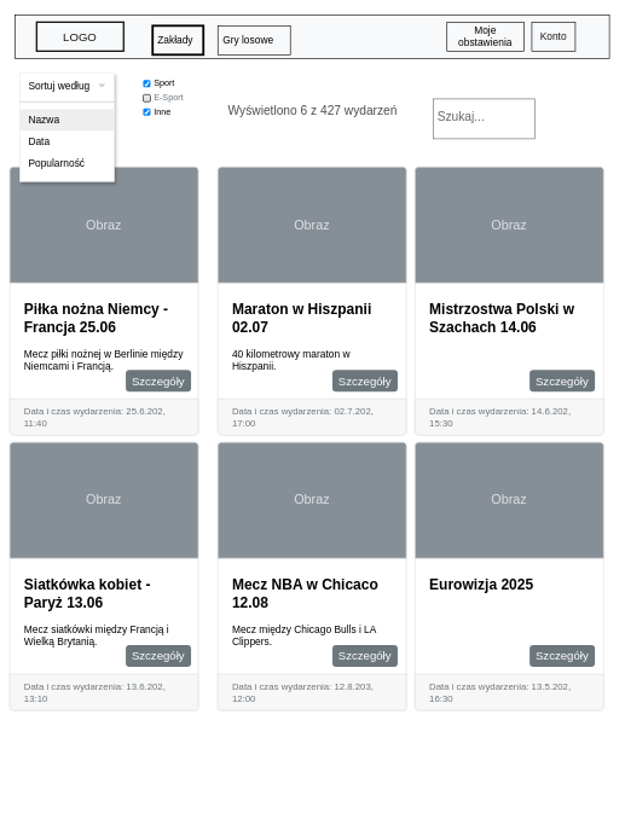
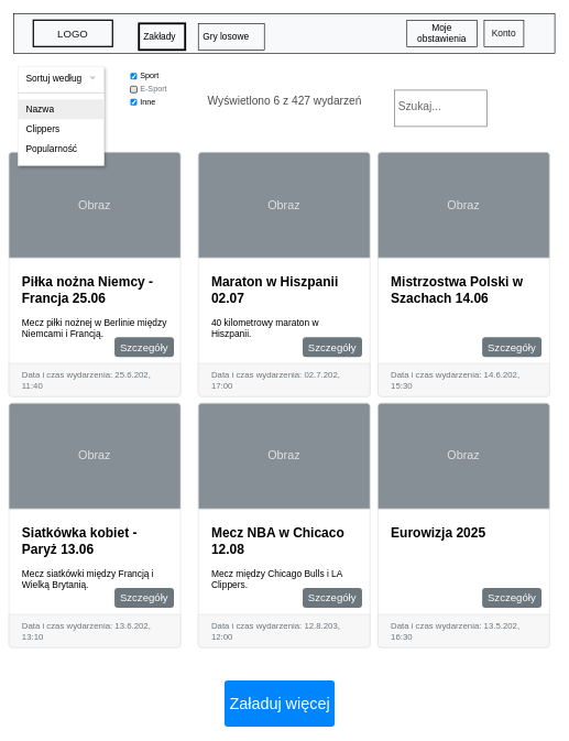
  <mxCell id="0" />
  <mxCell id="1" parent="0" />
  <mxCell id="2" value="" style="html=1;shadow=0;dashed=0;fillColor=#F8F9FA;strokeColor=default;fontSize=16;fontColor=#7C7C7D;align=right;spacing=15;" vertex="1" parent="1"><mxGeometry x="20" y="20" width="820" height="60" as="geometry" /></mxCell>
  <mxCell id="3" value="Konto" style="text;strokeColor=default;align=center;verticalAlign=middle;spacingLeft=10;spacingRight=10;points=[[0,0.5],[1,0.5]];portConstraint=eastwest;rotatable=0;whiteSpace=wrap;html=1;fillColor=none;fontColor=#181819;fontSize=14;" vertex="1" parent="2"><mxGeometry x="713" y="10" width="60" height="40" as="geometry" /></mxCell>
  <mxCell id="4" value="Gry losowe" style="text;strokeColor=default;align=left;verticalAlign=middle;spacingLeft=5;spacingRight=10;points=[[0,0.5],[1,0.5]];portConstraint=eastwest;rotatable=0;whiteSpace=wrap;html=1;fillColor=none;fontColor=#000000;fontSize=14;" vertex="1" parent="2"><mxGeometry x="280" y="15" width="100" height="40" as="geometry" /></mxCell>
  <mxCell id="5" value="Zakłady" style="text;strokeColor=default;align=left;verticalAlign=middle;spacingLeft=5;spacingRight=10;points=[[0,0.5],[1,0.5]];portConstraint=eastwest;rotatable=0;whiteSpace=wrap;html=1;fillColor=none;fontColor=#000000;fontSize=14;strokeWidth=3;" vertex="1" parent="2"><mxGeometry x="190" y="15" width="70" height="40" as="geometry" /></mxCell>
  <mxCell id="6" value="LOGO" style="text;strokeColor=default;align=center;verticalAlign=middle;spacingLeft=10;spacingRight=10;points=[[0,0.5],[1,0.5]];portConstraint=eastwest;rotatable=0;whiteSpace=wrap;html=1;fillColor=none;fontColor=#181819;fontSize=16;strokeWidth=2;" vertex="1" parent="2"><mxGeometry x="30" y="10" width="120" height="40" as="geometry" /></mxCell>
  <mxCell id="7" value="Moje obstawienia" style="text;strokeColor=default;align=center;verticalAlign=middle;spacingLeft=10;spacingRight=10;points=[[0,0.5],[1,0.5]];portConstraint=eastwest;rotatable=0;whiteSpace=wrap;html=1;fillColor=none;fontColor=#000000;fontSize=14;" vertex="1" parent="2"><mxGeometry x="596" y="10" width="106" height="40" as="geometry" /></mxCell>
  <mxCell id="8" value="&lt;b&gt;&lt;font style=&quot;font-size: 20px&quot;&gt;Piłka nożna Niemcy - Francja 25.06&lt;/font&gt;&lt;/b&gt;&lt;br&gt;&lt;div&gt;&lt;br&gt;&lt;/div&gt;&lt;div&gt;Mecz piłki nożnej w Berlinie między Niemcami i Francją.&lt;/div&gt;" style="html=1;shadow=0;dashed=0;shape=mxgraph.bootstrap.rrect;rSize=5;strokeColor=#DFDFDF;html=1;whiteSpace=wrap;fillColor=#ffffff;fontColor=#000000;verticalAlign=top;align=left;spacing=20;spacingBottom=0;fontSize=14;spacingTop=160;" vertex="1" parent="1"><mxGeometry width="260" height="370" relative="1" as="geometry"><mxPoint x="13" y="230" as="offset" /></mxGeometry></mxCell>
  <mxCell id="9" value="Obraz" style="html=1;shadow=0;dashed=0;shape=mxgraph.bootstrap.topButton;rSize=5;perimeter=none;whiteSpace=wrap;fillColor=#868E96;strokeColor=#DFDFDF;fontColor=#DEE2E6;resizeWidth=1;fontSize=18;" vertex="1" parent="8"><mxGeometry width="260" height="160" relative="1" as="geometry" /></mxCell>
  <mxCell id="10" value="Data i czas wydarzenia: 25.6.202, 11:40" style="html=1;shadow=0;dashed=0;shape=mxgraph.bootstrap.bottomButton;rSize=5;perimeter=none;whiteSpace=wrap;fillColor=#F7F7F7;strokeColor=#DFDFDF;fontColor=#6C767D;resizeWidth=1;fontSize=13;align=left;spacing=20;" vertex="1" parent="8"><mxGeometry y="1" width="260" height="50" relative="1" as="geometry"><mxPoint y="-50" as="offset" /></mxGeometry></mxCell>
  <mxCell id="11" value="Szczegóły" style="html=1;shadow=0;dashed=0;shape=mxgraph.bootstrap.rrect;rSize=5;strokeColor=none;strokeWidth=1;fillColor=#6C767D;fontColor=#FFFFFF;whiteSpace=wrap;align=center;verticalAlign=middle;spacingLeft=0;fontStyle=0;fontSize=16;spacing=5;" vertex="1" parent="8"><mxGeometry x="160" y="280" width="90" height="30" as="geometry" /></mxCell>
  <mxCell id="12" value="&lt;b&gt;&lt;font style=&quot;font-size: 20px&quot;&gt;Maraton w Hiszpanii 02.07&lt;/font&gt;&lt;/b&gt;&lt;br&gt;&lt;div&gt;&lt;br&gt;&lt;/div&gt;&lt;div&gt;40 kilometrowy maraton w Hiszpanii.&lt;/div&gt;" style="html=1;shadow=0;dashed=0;shape=mxgraph.bootstrap.rrect;rSize=5;strokeColor=#DFDFDF;html=1;whiteSpace=wrap;fillColor=#ffffff;fontColor=#000000;verticalAlign=top;align=left;spacing=20;spacingBottom=0;fontSize=14;spacingTop=160;" vertex="1" parent="1"><mxGeometry x="300" y="230" width="260" height="370" as="geometry" /></mxCell>
  <mxCell id="13" value="Obraz" style="html=1;shadow=0;dashed=0;shape=mxgraph.bootstrap.topButton;rSize=5;perimeter=none;whiteSpace=wrap;fillColor=#868E96;strokeColor=#DFDFDF;fontColor=#DEE2E6;resizeWidth=1;fontSize=18;" vertex="1" parent="12"><mxGeometry width="260" height="160" relative="1" as="geometry" /></mxCell>
  <mxCell id="14" value="Data i czas wydarzenia: 02.7.202, 17:00" style="html=1;shadow=0;dashed=0;shape=mxgraph.bootstrap.bottomButton;rSize=5;perimeter=none;whiteSpace=wrap;fillColor=#F7F7F7;strokeColor=#DFDFDF;fontColor=#6C767D;resizeWidth=1;fontSize=13;align=left;spacing=20;" vertex="1" parent="12"><mxGeometry y="1" width="260" height="50" relative="1" as="geometry"><mxPoint y="-50" as="offset" /></mxGeometry></mxCell>
  <mxCell id="15" value="Szczegóły" style="html=1;shadow=0;dashed=0;shape=mxgraph.bootstrap.rrect;rSize=5;strokeColor=none;strokeWidth=1;fillColor=#6C767D;fontColor=#FFFFFF;whiteSpace=wrap;align=center;verticalAlign=middle;spacingLeft=0;fontStyle=0;fontSize=16;spacing=5;" vertex="1" parent="12"><mxGeometry x="158" y="280" width="90" height="30" as="geometry" /></mxCell>
  <mxCell id="16" value="&lt;b&gt;&lt;font style=&quot;font-size: 20px&quot;&gt;Mistrzostwa Polski w Szachach 14.06&lt;/font&gt;&lt;/b&gt;&lt;br&gt;&lt;div&gt;&lt;br&gt;&lt;/div&gt;&lt;div&gt;&lt;br&gt;&lt;/div&gt;" style="html=1;shadow=0;dashed=0;shape=mxgraph.bootstrap.rrect;rSize=5;strokeColor=#DFDFDF;html=1;whiteSpace=wrap;fillColor=#ffffff;fontColor=#000000;verticalAlign=top;align=left;spacing=20;spacingBottom=0;fontSize=14;spacingTop=160;" vertex="1" parent="1"><mxGeometry x="572" y="230" width="260" height="370" as="geometry" /></mxCell>
  <mxCell id="17" value="Obraz" style="html=1;shadow=0;dashed=0;shape=mxgraph.bootstrap.topButton;rSize=5;perimeter=none;whiteSpace=wrap;fillColor=#868E96;strokeColor=#DFDFDF;fontColor=#DEE2E6;resizeWidth=1;fontSize=18;" vertex="1" parent="16"><mxGeometry width="260" height="160" relative="1" as="geometry" /></mxCell>
  <mxCell id="18" value="Data i czas wydarzenia: 14.6.202, 15:30" style="html=1;shadow=0;dashed=0;shape=mxgraph.bootstrap.bottomButton;rSize=5;perimeter=none;whiteSpace=wrap;fillColor=#F7F7F7;strokeColor=#DFDFDF;fontColor=#6C767D;resizeWidth=1;fontSize=13;align=left;spacing=20;" vertex="1" parent="16"><mxGeometry y="1" width="260" height="50" relative="1" as="geometry"><mxPoint y="-50" as="offset" /></mxGeometry></mxCell>
  <mxCell id="19" value="Szczegóły" style="html=1;shadow=0;dashed=0;shape=mxgraph.bootstrap.rrect;rSize=5;strokeColor=none;strokeWidth=1;fillColor=#6C767D;fontColor=#FFFFFF;whiteSpace=wrap;align=center;verticalAlign=middle;spacingLeft=0;fontStyle=0;fontSize=16;spacing=5;" vertex="1" parent="16"><mxGeometry x="158" y="280" width="90" height="30" as="geometry" /></mxCell>
  <mxCell id="20" value="Szukaj..." style="strokeWidth=1;shadow=0;dashed=0;align=center;html=1;shape=mxgraph.mockup.text.textBox;fontColor=#666666;align=left;fontSize=17;spacingLeft=4;spacingTop=-3;whiteSpace=wrap;strokeColor=#666666;mainText=" vertex="1" parent="1"><mxGeometry x="597" y="136" width="140" height="55" as="geometry" /></mxCell>
  <mxCell id="21" value="" style="swimlane;shape=rect;strokeColor=#eeeeee;fillColor=#ffffff;fontColor=#000000;fontStyle=0;childLayout=stackLayout;horizontal=1;startSize=0;horizontalStack=0;resizeParent=1;resizeParentMax=0;resizeLast=0;collapsible=0;marginBottom=0;whiteSpace=wrap;html=1;shadow=1;" vertex="1" parent="1"><mxGeometry x="27" y="100" width="130" height="150" as="geometry" /></mxCell>
  <mxCell id="22" value="Sortuj według" style="text;strokeColor=none;align=left;verticalAlign=middle;spacingLeft=10;spacingRight=10;overflow=hidden;points=[[0,0.5],[1,0.5]];portConstraint=eastwest;rotatable=0;whiteSpace=wrap;html=1;shape=mxgraph.bootstrap.topButton;rSize=3;fillColor=none;fontSize=14;fontColor=inherit;" vertex="1" parent="21"><mxGeometry width="130" height="36" as="geometry" /></mxCell>
  <mxCell id="23" value="" style="shape=triangle;direction=south;fillColor=#CCCCCC;strokeColor=none;perimeter=none;sketch=0;" vertex="1" parent="22"><mxGeometry x="1" y="0.5" width="10" height="5" relative="1" as="geometry"><mxPoint x="-22" y="-2.5" as="offset" /></mxGeometry></mxCell>
  <mxCell id="24" value="" style="line;strokeWidth=0.25;fillColor=none;align=left;verticalAlign=middle;spacingTop=-1;spacingLeft=3;spacingRight=3;rotatable=0;labelPosition=right;points=[];portConstraint=eastwest;" vertex="1" parent="21"><mxGeometry y="36" width="130" height="8" as="geometry" /></mxCell>
  <mxCell id="25" value="" style="text;strokeColor=none;align=left;verticalAlign=middle;spacingLeft=10;spacingRight=10;overflow=hidden;points=[[0,0.5],[1,0.5]];portConstraint=eastwest;rotatable=0;whiteSpace=wrap;html=1;rSize=5;fillColor=none;fontColor=inherit;fontSize=14;" vertex="1" parent="21"><mxGeometry y="44" width="130" height="6" as="geometry" /></mxCell>
  <mxCell id="26" value="Nazwa" style="text;strokeColor=none;align=left;verticalAlign=middle;spacingLeft=10;spacingRight=10;overflow=hidden;points=[[0,0.5],[1,0.5]];portConstraint=eastwest;rotatable=0;whiteSpace=wrap;html=1;rSize=5;fillColor=#EEEEEE;fontColor=inherit;fontSize=14;" vertex="1" parent="21"><mxGeometry y="50" width="130" height="30" as="geometry" /></mxCell>
- <mxCell id="27" value="Data" style="text;strokeColor=none;align=left;verticalAlign=middle;spacingLeft=10;spacingRight=10;overflow=hidden;points=[[0,0.5],[1,0.5]];portConstraint=eastwest;rotatable=0;whiteSpace=wrap;html=1;rSize=5;fillColor=none;fontColor=inherit;fontSize=14;" vertex="1" parent="21"><mxGeometry y="80" width="130" height="30" as="geometry" /></mxCell>
+ <mxCell id="27" value="Clippers" style="text;strokeColor=none;align=left;verticalAlign=middle;spacingLeft=10;spacingRight=10;overflow=hidden;points=[[0,0.5],[1,0.5]];portConstraint=eastwest;rotatable=0;whiteSpace=wrap;html=1;rSize=5;fillColor=none;fontColor=inherit;fontSize=14;" vertex="1" parent="21"><mxGeometry y="80" width="130" height="30" as="geometry" /></mxCell>
  <mxCell id="28" value="Popularność" style="text;strokeColor=none;align=left;verticalAlign=middle;spacingLeft=10;spacingRight=10;overflow=hidden;points=[[0,0.5],[1,0.5]];portConstraint=eastwest;rotatable=0;whiteSpace=wrap;html=1;shape=mxgraph.bootstrap.bottomButton;rSize=5;fillColor=none;fontColor=inherit;fontSize=14;" vertex="1" parent="21"><mxGeometry y="110" width="130" height="30" as="geometry" /></mxCell>
  <mxCell id="29" value="" style="text;strokeColor=none;align=left;verticalAlign=middle;spacingLeft=10;spacingRight=10;overflow=hidden;points=[[0,0.5],[1,0.5]];portConstraint=eastwest;rotatable=0;whiteSpace=wrap;html=1;rSize=5;fillColor=none;fontColor=inherit;fontSize=14;" vertex="1" parent="21"><mxGeometry y="140" width="130" height="10" as="geometry" /></mxCell>
  <mxCell id="30" value="&lt;b&gt;&lt;font style=&quot;font-size: 20px&quot;&gt;Siatkówka kobiet - Paryż 13.06&lt;/font&gt;&lt;/b&gt;&lt;div&gt;&lt;br&gt;&lt;/div&gt;&lt;div&gt;Mecz siatkówki między Francją i Wielką Brytanią.&lt;/div&gt;" style="html=1;shadow=0;dashed=0;shape=mxgraph.bootstrap.rrect;rSize=5;strokeColor=#DFDFDF;html=1;whiteSpace=wrap;fillColor=#ffffff;fontColor=#000000;verticalAlign=top;align=left;spacing=20;spacingBottom=0;fontSize=14;spacingTop=160;" vertex="1" parent="1"><mxGeometry width="260" height="370" relative="1" as="geometry"><mxPoint x="13" y="610" as="offset" /></mxGeometry></mxCell>
  <mxCell id="31" value="Obraz" style="html=1;shadow=0;dashed=0;shape=mxgraph.bootstrap.topButton;rSize=5;perimeter=none;whiteSpace=wrap;fillColor=#868E96;strokeColor=#DFDFDF;fontColor=#DEE2E6;resizeWidth=1;fontSize=18;" vertex="1" parent="30"><mxGeometry width="260" height="160" relative="1" as="geometry" /></mxCell>
  <mxCell id="32" value="Data i czas wydarzenia: 13.6.202, 13:10" style="html=1;shadow=0;dashed=0;shape=mxgraph.bootstrap.bottomButton;rSize=5;perimeter=none;whiteSpace=wrap;fillColor=#F7F7F7;strokeColor=#DFDFDF;fontColor=#6C767D;resizeWidth=1;fontSize=13;align=left;spacing=20;" vertex="1" parent="30"><mxGeometry y="1" width="260" height="50" relative="1" as="geometry"><mxPoint y="-50" as="offset" /></mxGeometry></mxCell>
  <mxCell id="33" value="Szczegóły" style="html=1;shadow=0;dashed=0;shape=mxgraph.bootstrap.rrect;rSize=5;strokeColor=none;strokeWidth=1;fillColor=#6C767D;fontColor=#FFFFFF;whiteSpace=wrap;align=center;verticalAlign=middle;spacingLeft=0;fontStyle=0;fontSize=16;spacing=5;" vertex="1" parent="30"><mxGeometry x="160" y="280" width="90" height="30" as="geometry" /></mxCell>
  <mxCell id="34" value="&lt;b&gt;&lt;font style=&quot;font-size: 20px&quot;&gt;Mecz NBA w Chicaco 12.08&lt;/font&gt;&lt;/b&gt;&lt;div&gt;&lt;br&gt;&lt;/div&gt;&lt;div&gt;Mecz między Chicago Bulls i LA Clippers.&lt;/div&gt;" style="html=1;shadow=0;dashed=0;shape=mxgraph.bootstrap.rrect;rSize=5;strokeColor=#DFDFDF;html=1;whiteSpace=wrap;fillColor=#ffffff;fontColor=#000000;verticalAlign=top;align=left;spacing=20;spacingBottom=0;fontSize=14;spacingTop=160;" vertex="1" parent="1"><mxGeometry x="300" y="610" width="260" height="370" as="geometry" /></mxCell>
  <mxCell id="35" value="Obraz" style="html=1;shadow=0;dashed=0;shape=mxgraph.bootstrap.topButton;rSize=5;perimeter=none;whiteSpace=wrap;fillColor=#868E96;strokeColor=#DFDFDF;fontColor=#DEE2E6;resizeWidth=1;fontSize=18;" vertex="1" parent="34"><mxGeometry width="260" height="160" relative="1" as="geometry" /></mxCell>
  <mxCell id="36" value="Data i czas wydarzenia: 12.8.203, 12:00" style="html=1;shadow=0;dashed=0;shape=mxgraph.bootstrap.bottomButton;rSize=5;perimeter=none;whiteSpace=wrap;fillColor=#F7F7F7;strokeColor=#DFDFDF;fontColor=#6C767D;resizeWidth=1;fontSize=13;align=left;spacing=20;" vertex="1" parent="34"><mxGeometry y="1" width="260" height="50" relative="1" as="geometry"><mxPoint y="-50" as="offset" /></mxGeometry></mxCell>
  <mxCell id="37" value="Szczegóły" style="html=1;shadow=0;dashed=0;shape=mxgraph.bootstrap.rrect;rSize=5;strokeColor=none;strokeWidth=1;fillColor=#6C767D;fontColor=#FFFFFF;whiteSpace=wrap;align=center;verticalAlign=middle;spacingLeft=0;fontStyle=0;fontSize=16;spacing=5;" vertex="1" parent="34"><mxGeometry x="158" y="280" width="90" height="30" as="geometry" /></mxCell>
  <mxCell id="38" value="&lt;b&gt;&lt;font style=&quot;font-size: 20px&quot;&gt;Eurowizja 2025&lt;/font&gt;&lt;/b&gt;&lt;div&gt;&lt;br&gt;&lt;/div&gt;&lt;div&gt;&lt;br&gt;&lt;/div&gt;" style="html=1;shadow=0;dashed=0;shape=mxgraph.bootstrap.rrect;rSize=5;strokeColor=#DFDFDF;html=1;whiteSpace=wrap;fillColor=#ffffff;fontColor=#000000;verticalAlign=top;align=left;spacing=20;spacingBottom=0;fontSize=14;spacingTop=160;" vertex="1" parent="1"><mxGeometry x="572" y="610" width="260" height="370" as="geometry" /></mxCell>
  <mxCell id="39" value="Obraz" style="html=1;shadow=0;dashed=0;shape=mxgraph.bootstrap.topButton;rSize=5;perimeter=none;whiteSpace=wrap;fillColor=#868E96;strokeColor=#DFDFDF;fontColor=#DEE2E6;resizeWidth=1;fontSize=18;" vertex="1" parent="38"><mxGeometry width="260" height="160" relative="1" as="geometry" /></mxCell>
  <mxCell id="40" value="Data i czas wydarzenia: 13.5.202, 16:30" style="html=1;shadow=0;dashed=0;shape=mxgraph.bootstrap.bottomButton;rSize=5;perimeter=none;whiteSpace=wrap;fillColor=#F7F7F7;strokeColor=#DFDFDF;fontColor=#6C767D;resizeWidth=1;fontSize=13;align=left;spacing=20;" vertex="1" parent="38"><mxGeometry y="1" width="260" height="50" relative="1" as="geometry"><mxPoint y="-50" as="offset" /></mxGeometry></mxCell>
  <mxCell id="41" value="Szczegóły" style="html=1;shadow=0;dashed=0;shape=mxgraph.bootstrap.rrect;rSize=5;strokeColor=none;strokeWidth=1;fillColor=#6C767D;fontColor=#FFFFFF;whiteSpace=wrap;align=center;verticalAlign=middle;spacingLeft=0;fontStyle=0;fontSize=16;spacing=5;" vertex="1" parent="38"><mxGeometry x="158" y="280" width="90" height="30" as="geometry" /></mxCell>
  <mxCell id="42" value="Wyświetlono 6 z 427 wydarzeń" style="text;html=1;align=center;verticalAlign=middle;whiteSpace=wrap;rounded=0;fontColor=#4D4D4D;fontSize=17;" vertex="1" parent="1"><mxGeometry x="306" y="132" width="250" height="44" as="geometry" /></mxCell>
+ <mxCell id="43" value="&lt;font style=&quot;font-size: 24px;&quot;&gt;Załaduj więcej&lt;/font&gt;" style="html=1;shadow=0;dashed=0;shape=mxgraph.bootstrap.rrect;rSize=5;strokeColor=none;strokeWidth=1;fillColor=#0085FC;fontColor=#FFFFFF;whiteSpace=wrap;align=center;verticalAlign=middle;spacingLeft=0;fontStyle=0;fontSize=16;spacing=5;" vertex="1" parent="1"><mxGeometry x="339.5" y="1030" width="167" height="70" as="geometry" /></mxCell>
  <mxCell id="44" value="Sport" style="html=1;shadow=0;dashed=0;shape=mxgraph.bootstrap.checkbox2;labelPosition=right;verticalLabelPosition=middle;align=left;verticalAlign=middle;gradientColor=#DEDEDE;fillColor=#EDEDED;checked=1;spacing=5;checkedFill=#0085FC;checkedStroke=#ffffff;sketch=0;" vertex="1" parent="1"><mxGeometry x="197" y="110" width="10" height="10" as="geometry" /></mxCell>
  <mxCell id="45" value="E-Sport" style="html=1;shadow=0;dashed=0;shape=mxgraph.bootstrap.checkbox2;labelPosition=right;verticalLabelPosition=middle;align=left;verticalAlign=middle;gradientColor=#DEDEDE;fillColor=#EDEDED;checked=0;spacing=5;fontColor=#6C767D;checkedFill=#0085FC;checkedStroke=#ffffff;sketch=0;" vertex="1" parent="1"><mxGeometry x="197" y="130" width="10" height="10" as="geometry" /></mxCell>
  <mxCell id="46" value="Inne" style="html=1;shadow=0;dashed=0;shape=mxgraph.bootstrap.checkbox2;labelPosition=right;verticalLabelPosition=middle;align=left;verticalAlign=middle;gradientColor=#DEDEDE;fillColor=#EDEDED;checked=1;spacing=5;checkedFill=#0085FC;checkedStroke=#ffffff;sketch=0;" vertex="1" parent="1"><mxGeometry x="197" y="149" width="10" height="10" as="geometry" /></mxCell>
